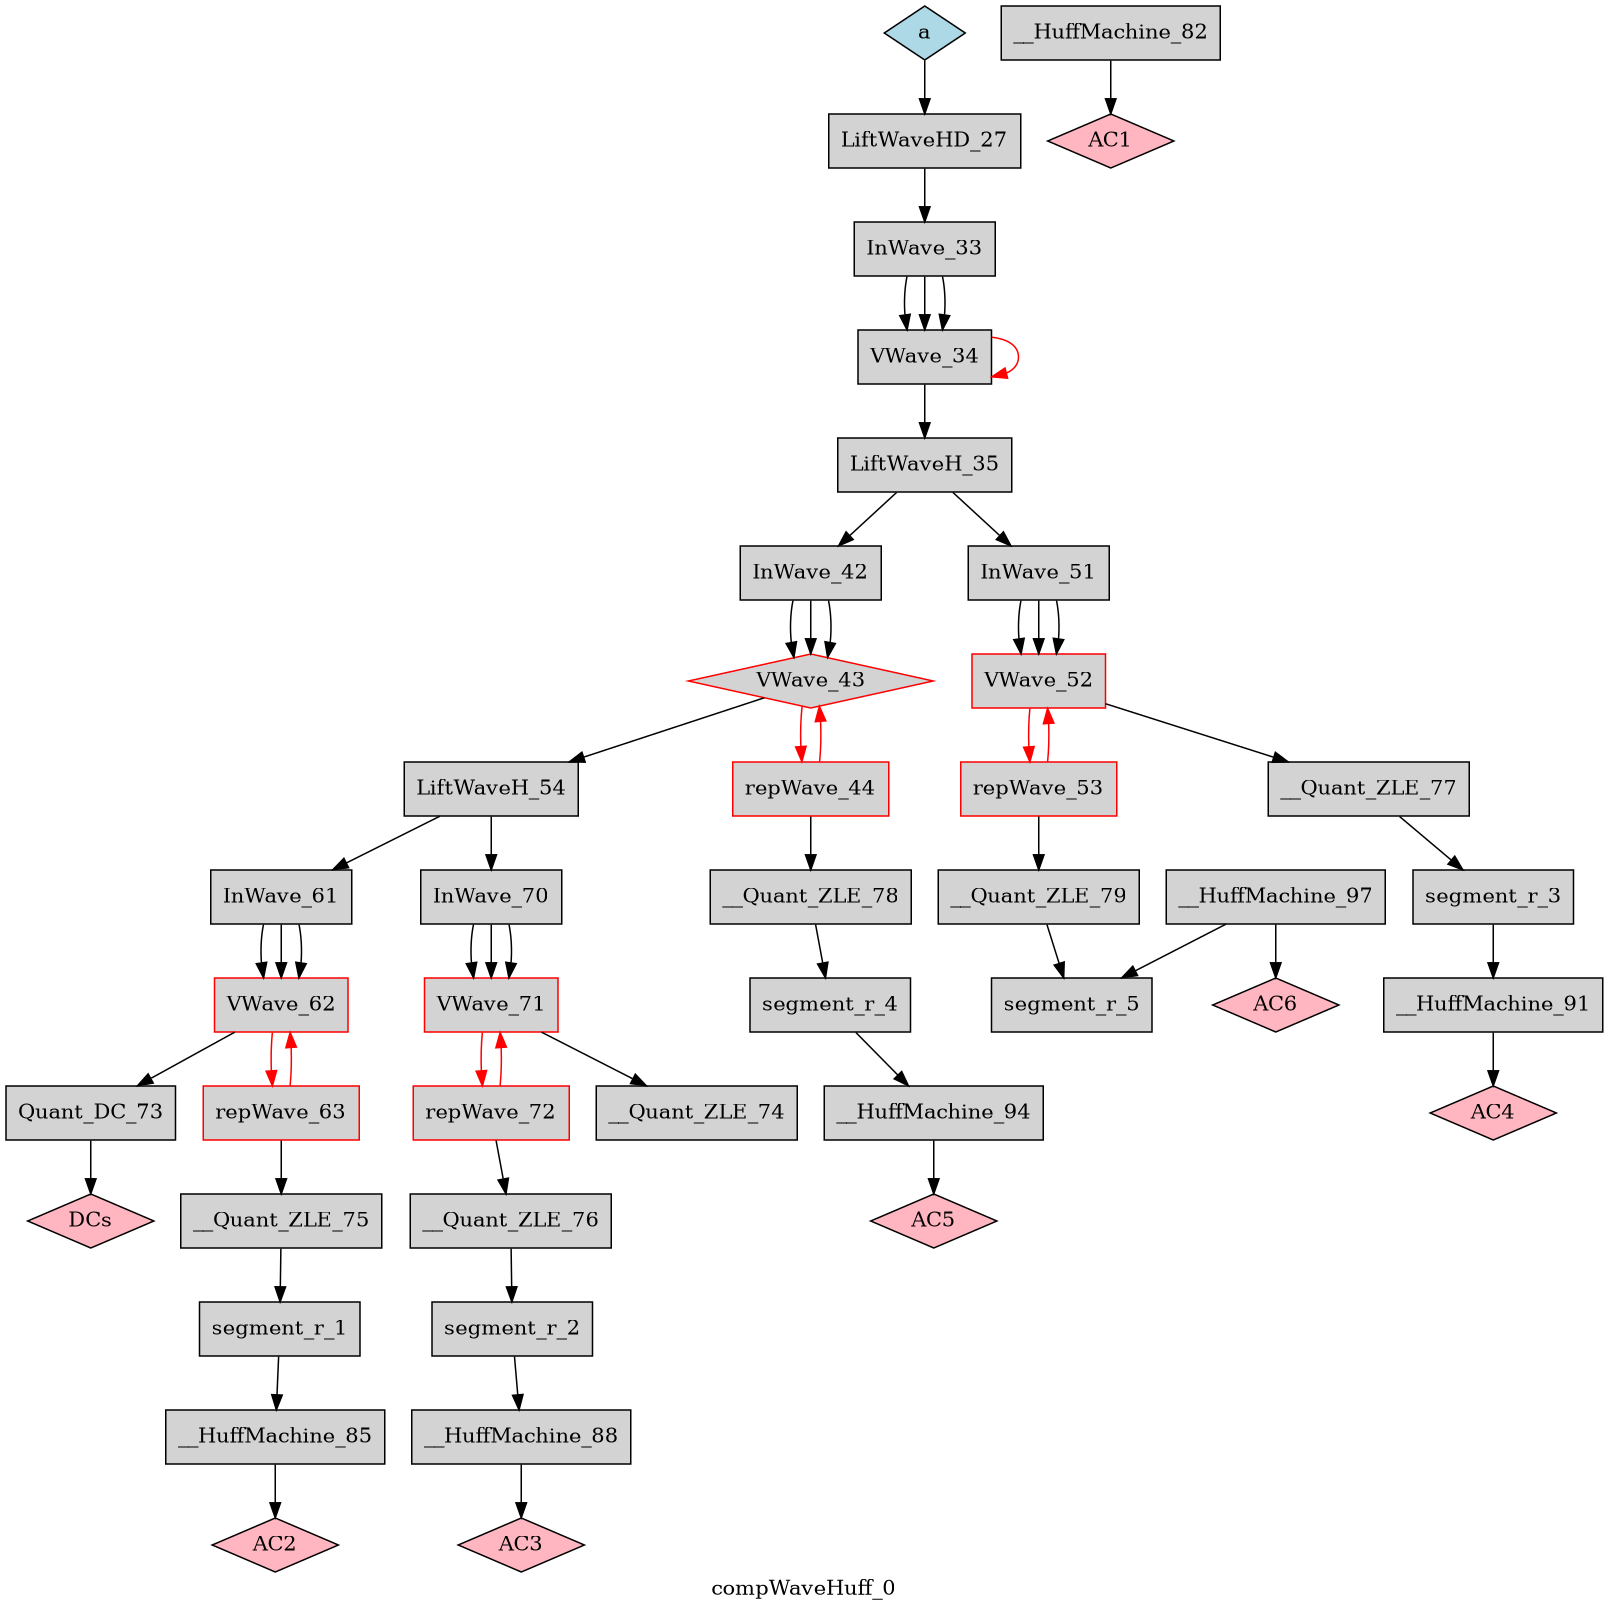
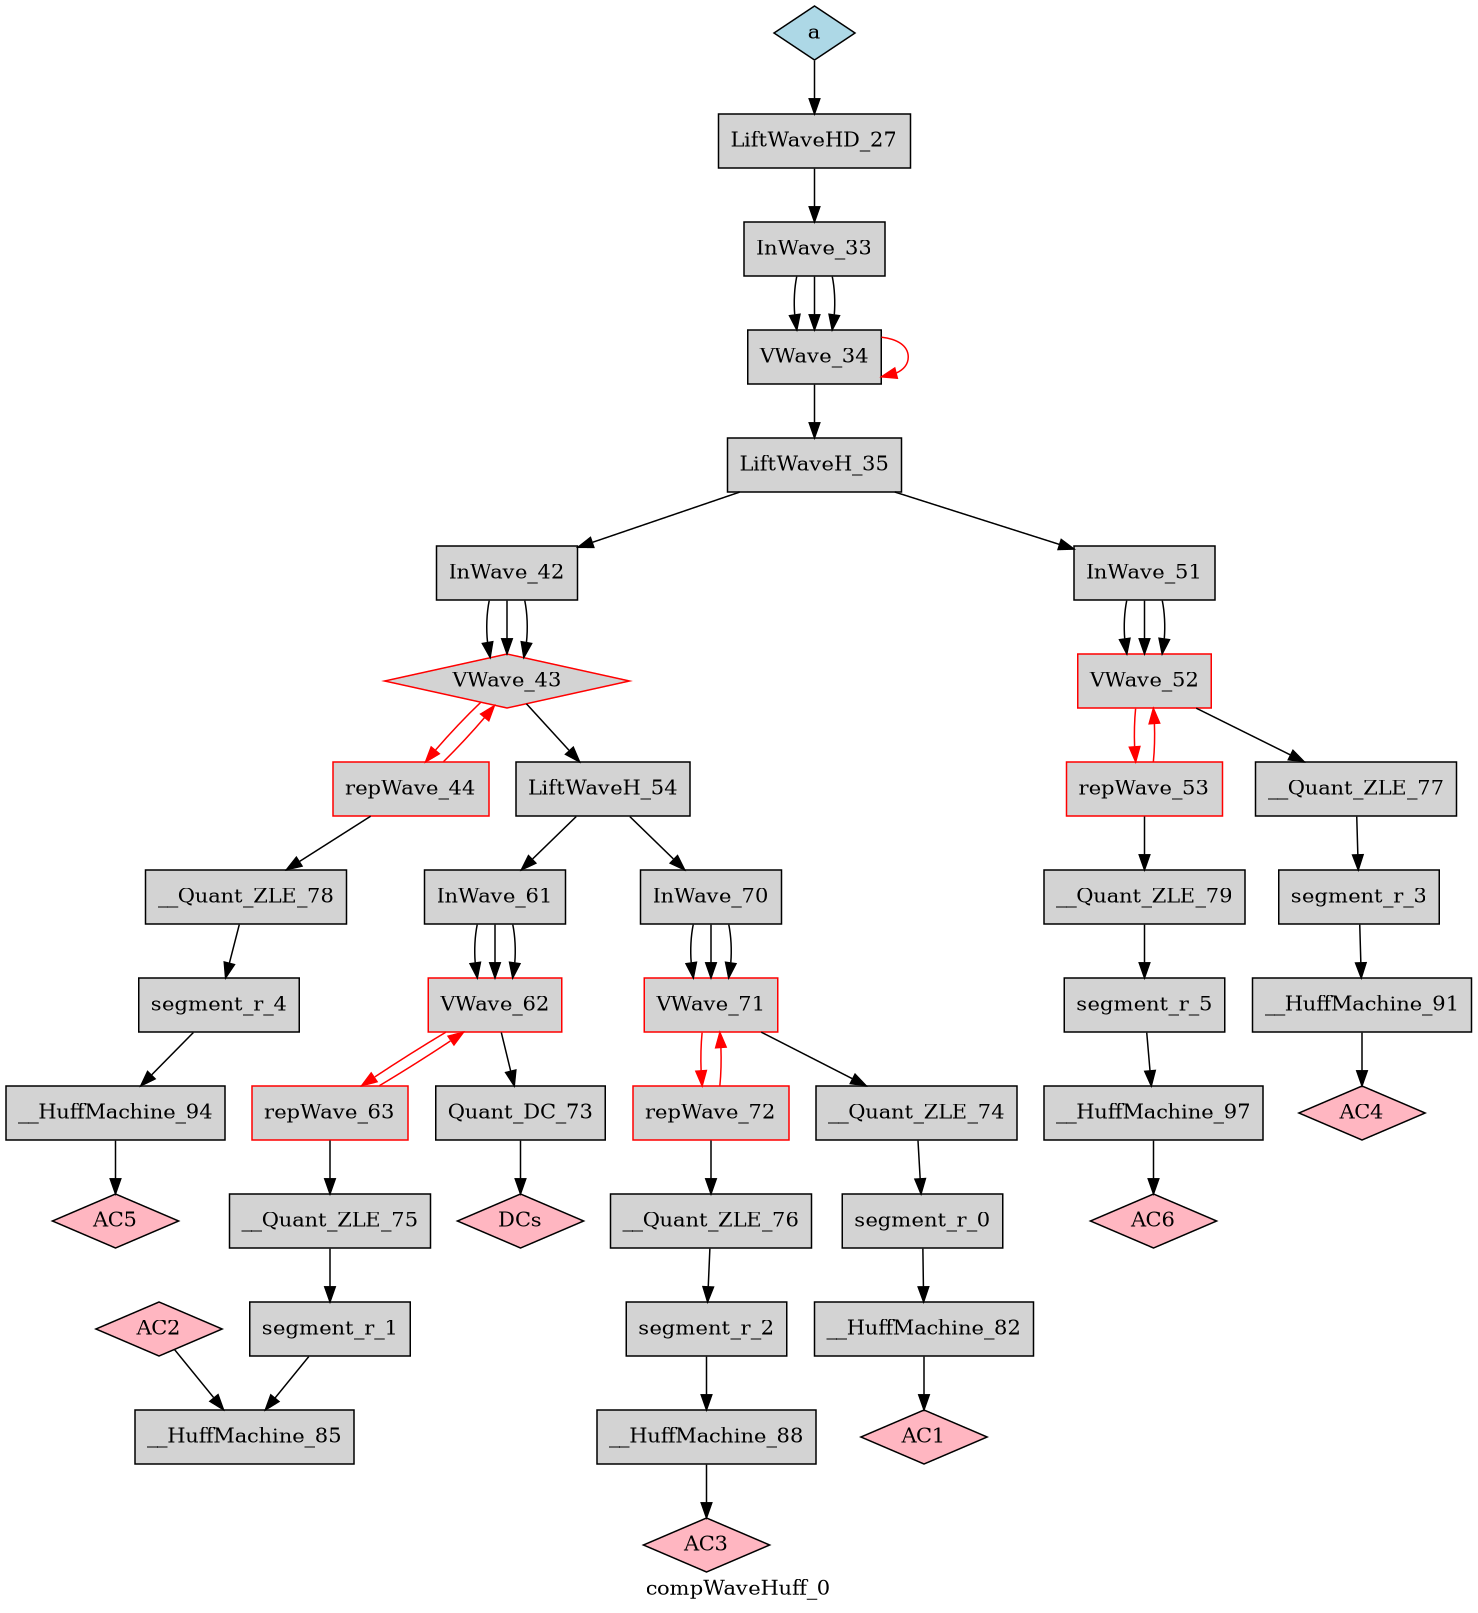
  digraph {
    label=compWaveHuff_0
    node [fillcolor=lightgrey shape=box style=filled]
    DCs [fillcolor=lightpink shape=diamond]
    Quant_DC_73
    AC2 [fillcolor=lightpink shape=diamond]
    __HuffMachine_85
    segment_r_1
    __Quant_ZLE_75
    repWave_63 [color=red]
    VWave_62 [color=red]
    InWave_61
    AC1 [fillcolor=lightpink shape=diamond]
    __HuffMachine_82
+   segment_r_0
    __Quant_ZLE_74
    AC3 [fillcolor=lightpink shape=diamond]
    __HuffMachine_88
    segment_r_2
    __Quant_ZLE_76
    repWave_72 [color=red]
    VWave_71 [color=red]
    InWave_70
    LiftWaveH_54
    AC5 [fillcolor=lightpink shape=diamond]
    __HuffMachine_94
    segment_r_4
    __Quant_ZLE_78
    repWave_44 [color=red]
    VWave_43 [color=red shape=diamond]
    InWave_42
    AC4 [fillcolor=lightpink shape=diamond]
    __HuffMachine_91
    segment_r_3
    __Quant_ZLE_77
    AC6 [fillcolor=lightpink shape=diamond]
    __HuffMachine_97
    segment_r_5
    __Quant_ZLE_79
    repWave_53 [color=red]
    VWave_52 [color=red]
    InWave_51
    LiftWaveH_35
    VWave_34
    InWave_33
    LiftWaveHD_27
    a [fillcolor=lightblue shape=diamond]
    Quant_DC_73 -> DCs
-   __HuffMachine_85 -> AC2
+   AC2 -> __HuffMachine_85
    segment_r_1 -> __HuffMachine_85
    __Quant_ZLE_75 -> segment_r_1
    repWave_63 -> __Quant_ZLE_75
    repWave_63 -> VWave_62 [color=red]
    VWave_62 -> Quant_DC_73
    VWave_62 -> repWave_63 [color=red]
    InWave_61 -> VWave_62
    InWave_61 -> VWave_62
    InWave_61 -> VWave_62
    __HuffMachine_82 -> AC1
+   segment_r_0 -> __HuffMachine_82
+   __Quant_ZLE_74 -> segment_r_0
    __HuffMachine_88 -> AC3
    segment_r_2 -> __HuffMachine_88
    __Quant_ZLE_76 -> segment_r_2
    repWave_72 -> __Quant_ZLE_76
    repWave_72 -> VWave_71 [color=red]
    VWave_71 -> __Quant_ZLE_74
    VWave_71 -> repWave_72 [color=red]
    InWave_70 -> VWave_71
    InWave_70 -> VWave_71
    InWave_70 -> VWave_71
    LiftWaveH_54 -> InWave_61
    LiftWaveH_54 -> InWave_70
    __HuffMachine_94 -> AC5
    segment_r_4 -> __HuffMachine_94
    __Quant_ZLE_78 -> segment_r_4
    repWave_44 -> __Quant_ZLE_78
    repWave_44 -> VWave_43 [color=red]
    VWave_43 -> LiftWaveH_54
    VWave_43 -> repWave_44 [color=red]
    InWave_42 -> VWave_43
    InWave_42 -> VWave_43
    InWave_42 -> VWave_43
    __HuffMachine_91 -> AC4
    segment_r_3 -> __HuffMachine_91
    __Quant_ZLE_77 -> segment_r_3
    __HuffMachine_97 -> AC6
-   __HuffMachine_97 -> segment_r_5
+   segment_r_5 -> __HuffMachine_97
    __Quant_ZLE_79 -> segment_r_5
    repWave_53 -> __Quant_ZLE_79
    repWave_53 -> VWave_52 [color=red]
    VWave_52 -> __Quant_ZLE_77
    VWave_52 -> repWave_53 [color=red]
    InWave_51 -> VWave_52
    InWave_51 -> VWave_52
    InWave_51 -> VWave_52
    LiftWaveH_35 -> InWave_42
    LiftWaveH_35 -> InWave_51
    VWave_34 -> LiftWaveH_35
    VWave_34 -> VWave_34 [color=red]
    InWave_33 -> VWave_34
    InWave_33 -> VWave_34
    InWave_33 -> VWave_34
    LiftWaveHD_27 -> InWave_33
    a -> LiftWaveHD_27
  }
